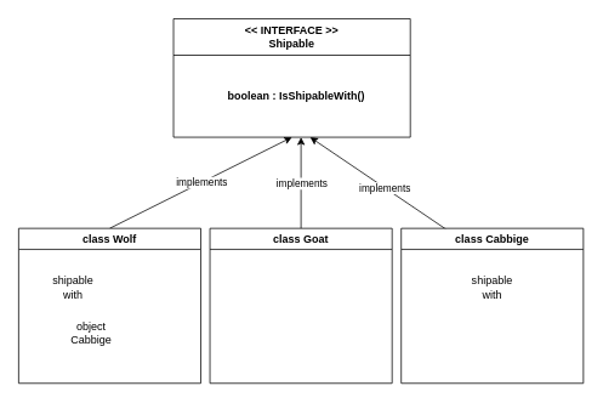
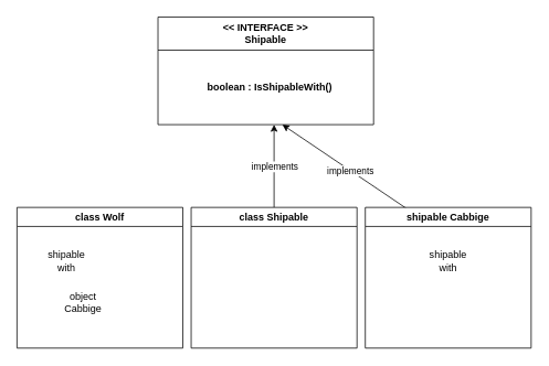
  <mxCell id="0" />
  <mxCell id="1" parent="0" />
  <mxCell id="2" value="&amp;lt;&amp;lt; INTERFACE &amp;gt;&amp;gt;&lt;br&gt;Shipable" style="swimlane;whiteSpace=wrap;html=1;startSize=40;" vertex="1" parent="1"><mxGeometry x="190" y="20" width="260" height="130" as="geometry" /></mxCell>
  <mxCell id="3" value="&lt;span style=&quot;font-weight: 700;&quot;&gt;boolean : IsShipableWith()&lt;/span&gt;" style="text;html=1;strokeColor=none;fillColor=none;align=center;verticalAlign=middle;whiteSpace=wrap;rounded=0;" vertex="1" parent="2"><mxGeometry x="45" y="70" width="180" height="30" as="geometry" /></mxCell>
- <mxCell id="4" value="" style="endArrow=classic;html=1;entryX=0.5;entryY=1;entryDx=0;entryDy=0;exitX=0.5;exitY=0;exitDx=0;exitDy=0;" edge="1" parent="1" source="10" target="2"><mxGeometry relative="1" as="geometry"><mxPoint x="140" y="240" as="sourcePoint" /><mxPoint x="320" y="180" as="targetPoint" /></mxGeometry></mxCell>
- <mxCell id="5" value="implements" style="edgeLabel;resizable=0;html=1;align=center;verticalAlign=middle;" connectable="0" vertex="1" parent="4"><mxGeometry relative="1" as="geometry" /></mxCell>
  <mxCell id="6" value="" style="endArrow=classic;html=1;" edge="1" parent="1"><mxGeometry relative="1" as="geometry"><mxPoint x="330" y="250" as="sourcePoint" /><mxPoint x="330" y="150" as="targetPoint" /></mxGeometry></mxCell>
  <mxCell id="7" value="implements" style="edgeLabel;resizable=0;html=1;align=center;verticalAlign=middle;" connectable="0" vertex="1" parent="6"><mxGeometry relative="1" as="geometry" /></mxCell>
  <mxCell id="8" value="" style="endArrow=classic;html=1;exitX=0.25;exitY=0;exitDx=0;exitDy=0;" edge="1" parent="1"><mxGeometry relative="1" as="geometry"><mxPoint x="502.5" y="260" as="sourcePoint" /><mxPoint x="340" y="150" as="targetPoint" /></mxGeometry></mxCell>
  <mxCell id="9" value="implements" style="edgeLabel;resizable=0;html=1;align=center;verticalAlign=middle;" connectable="0" vertex="1" parent="8"><mxGeometry relative="1" as="geometry" /></mxCell>
  <mxCell id="10" value="class Wolf" style="swimlane;whiteSpace=wrap;html=1;" vertex="1" parent="1"><mxGeometry x="20" y="250" width="200" height="170" as="geometry" /></mxCell>
  <mxCell id="11" value="object Cabbige" style="text;html=1;strokeColor=none;fillColor=none;align=center;verticalAlign=middle;whiteSpace=wrap;rounded=0;" vertex="1" parent="10"><mxGeometry x="50" y="100" width="60" height="30" as="geometry" /></mxCell>
  <mxCell id="12" value="shipable with" style="text;html=1;strokeColor=none;fillColor=none;align=center;verticalAlign=middle;whiteSpace=wrap;rounded=0;" vertex="1" parent="10"><mxGeometry x="30" y="50" width="60" height="30" as="geometry" /></mxCell>
- <mxCell id="13" value="class Goat" style="swimlane;whiteSpace=wrap;html=1;" vertex="1" parent="1"><mxGeometry x="230" y="250" width="200" height="170" as="geometry" /></mxCell>
- <mxCell id="14" value="class Cabbige" style="swimlane;whiteSpace=wrap;html=1;" vertex="1" parent="1"><mxGeometry x="440" y="250" width="200" height="170" as="geometry" /></mxCell>
+ <mxCell id="13" value="class Shipable" style="swimlane;whiteSpace=wrap;html=1;" vertex="1" parent="1"><mxGeometry x="230" y="250" width="200" height="170" as="geometry" /></mxCell>
+ <mxCell id="14" value="shipable Cabbige" style="swimlane;whiteSpace=wrap;html=1;" vertex="1" parent="1"><mxGeometry x="440" y="250" width="200" height="170" as="geometry" /></mxCell>
  <mxCell id="15" value="shipable with" style="text;html=1;strokeColor=none;fillColor=none;align=center;verticalAlign=middle;whiteSpace=wrap;rounded=0;" vertex="1" parent="14"><mxGeometry x="70" y="50" width="60" height="30" as="geometry" /></mxCell>
